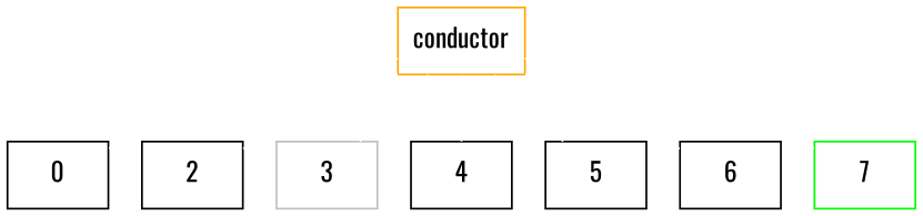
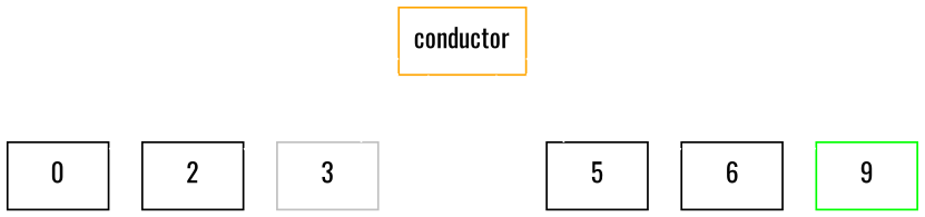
  digraph {
    fontname=Oswald
    node [color=black fontname=Oswald shape=polygon sides=4]
    edge [color=white dir=none fontname=Oswald]
    0
    2
    3 [color=grey]
-   4
    5
    6
-   7 [color=green]
+   7 [color=green label=9]
    conductor [color=orange]
    subgraph sub_1 {
      0
      2
      3
-     4
      5
      6
      7
      conductor
    }
    conductor -> 0
    conductor -> 2
    conductor -> 3
-   conductor -> 4
    conductor -> 5
    conductor -> 6
    conductor -> 7
  }
